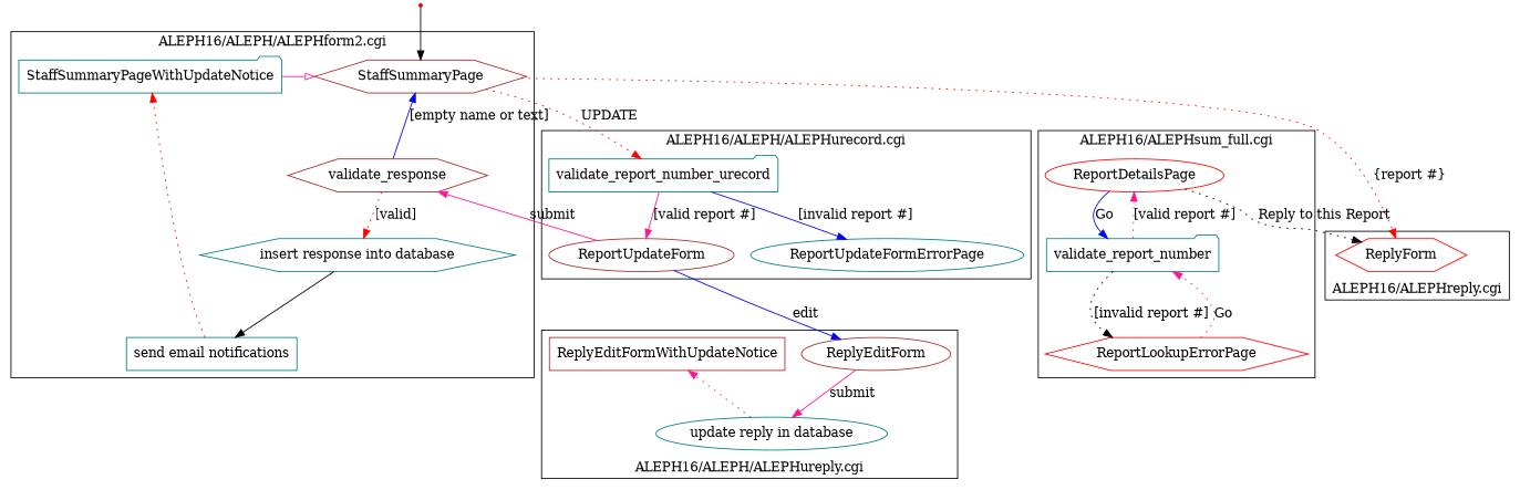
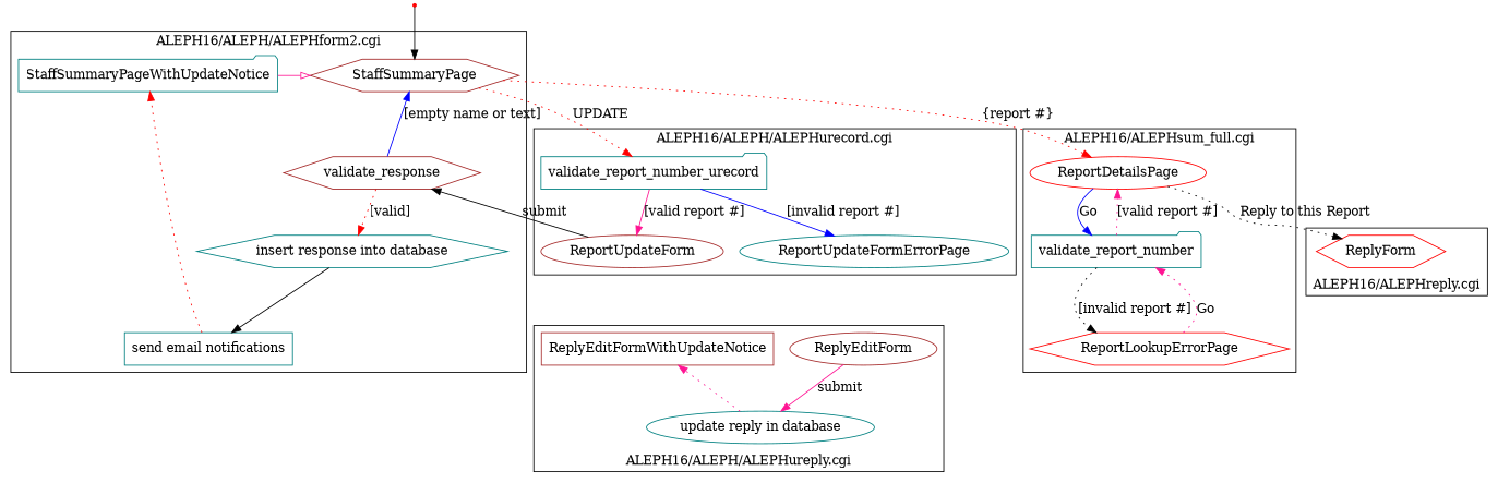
  digraph {
    node [color=teal shape=hexagon]
    edge [color=deeppink style=solid]
    StaffSummaryPage [color=brown]
    StaffSummaryPageWithUpdateNotice [shape=folder]
    n3 [label="insert response into database"]
    n4 [label="send email notifications" shape=box]
    validate_response [color=brown]
    ReportUpdateForm [color=brown shape=ellipse]
    ReportUpdateFormErrorPage [shape=ellipse]
    validate_report_number_urecord [shape=folder]
    ReplyEditForm [color=brown shape=ellipse]
    ReplyEditFormWithUpdateNotice [color=brown shape=box]
    n11 [label="update reply in database" shape=ellipse]
    ReportDetailsPage [color=red shape=ellipse]
    ReportLookupErrorPage [color=red]
    validate_report_number [shape=folder]
    ReplyForm [color=red]
    start [color=red shape=point]
    subgraph cluster_1 {
      label="ALEPH16/ALEPH/ALEPHform2.cgi"
      n3
      n4
      validate_response
      subgraph sub_2 {
        label="ALEPH16/ALEPH/ALEPHform2.cgi"
        rank=min
        StaffSummaryPage
        StaffSummaryPageWithUpdateNotice
      }
    }
    subgraph cluster_3 {
      label="ALEPH16/ALEPH/ALEPHurecord.cgi"
      ReportUpdateForm
      ReportUpdateFormErrorPage
      validate_report_number_urecord
    }
    subgraph cluster_4 {
      label="ALEPH16/ALEPH/ALEPHureply.cgi"
      labelloc=b
      n11
      subgraph sub_5 {
        label="ALEPH16/ALEPH/ALEPHureply.cgi"
        labelloc=b
        rank=min
        ReplyEditForm
        ReplyEditFormWithUpdateNotice
      }
    }
    subgraph cluster_6 {
      label="ALEPH16/ALEPHsum_full.cgi"
      ReportDetailsPage
      ReportLookupErrorPage
      validate_report_number
    }
    subgraph cluster_7 {
      label="ALEPH16/ALEPHreply.cgi"
      labelloc=b
      ReplyForm
    }
    StaffSummaryPage -> validate_report_number_urecord [color=red label=UPDATE style=dotted]
-   StaffSummaryPage -> ReplyForm [color=red label="{report #}" style=dotted]
+   StaffSummaryPage -> ReportDetailsPage [color=red label="{report #}" style=dotted]
    StaffSummaryPageWithUpdateNotice -> StaffSummaryPage [arrowhead=empty]
    n3 -> n4 [color=black]
    n4 -> StaffSummaryPageWithUpdateNotice [color=red style=dotted]
    validate_response -> StaffSummaryPage [color=blue label="[empty name or text]"]
    validate_response -> n3 [color=red label="[valid]" style=dotted]
-   ReportUpdateForm -> validate_response [label=submit]
-   ReportUpdateForm -> ReplyEditForm [color=blue label=edit]
+   ReportUpdateForm -> validate_response [color=black label=submit]
    validate_report_number_urecord -> ReportUpdateForm [label="[valid report #]"]
    validate_report_number_urecord -> ReportUpdateFormErrorPage [color=blue label="[invalid report #]"]
    ReplyEditForm -> n11 [label=submit]
    n11 -> ReplyEditFormWithUpdateNotice [style=dotted]
    ReportDetailsPage -> validate_report_number [color=blue label=Go]
    ReportDetailsPage -> ReplyForm [color=black label="Reply to this Report" style=dotted]
    ReportLookupErrorPage -> validate_report_number [label=Go style=dotted]
    validate_report_number -> ReportDetailsPage [label="[valid report #]" style=dotted]
    validate_report_number -> ReportLookupErrorPage [color=black label="[invalid report #]" style=dotted]
    start -> StaffSummaryPage [color=black]
  }
